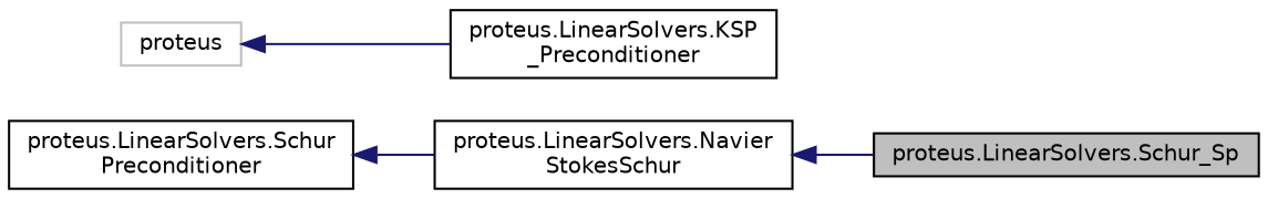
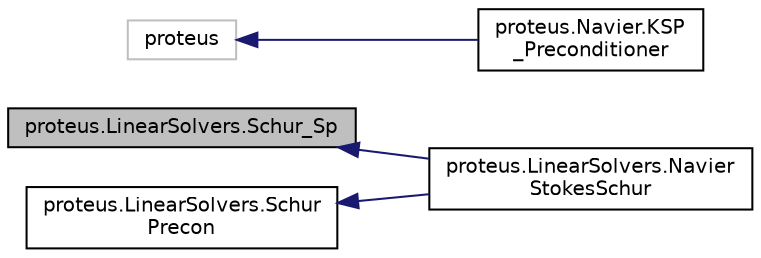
  digraph {
    rankdir=LR
    node [color=black fillcolor=white fontname=Helvetica fontsize=10 shape=record style=filled]
    edge [color=midnightblue dir=back fontname=Helvetica fontsize=10 labelfontname=Helvetica labelfontsize=10 style=solid]
    n1 [fillcolor=grey75 fontcolor=black height=0.2 label="proteus.LinearSolvers.Schur_Sp" width=0.4]
    n2 [height=0.2 label="proteus.LinearSolvers.Navier\lStokesSchur" width=0.4]
-   n3 [height=0.2 label="proteus.LinearSolvers.Schur\lPreconditioner" width=0.4]
-   n4 [height=0.2 label="proteus.LinearSolvers.KSP\l_Preconditioner" width=0.4]
+   n3 [height=0.2 label="proteus.LinearSolvers.Schur\lPrecon" width=0.4]
+   n4 [height=0.2 label="proteus.Navier.KSP\l_Preconditioner" width=0.4]
    n5 [color=grey75 height=0.2 label=proteus width=0.4]
-   n2 -> n1
+   n1 -> n2
    n3 -> n2
    n5 -> n4
  }
